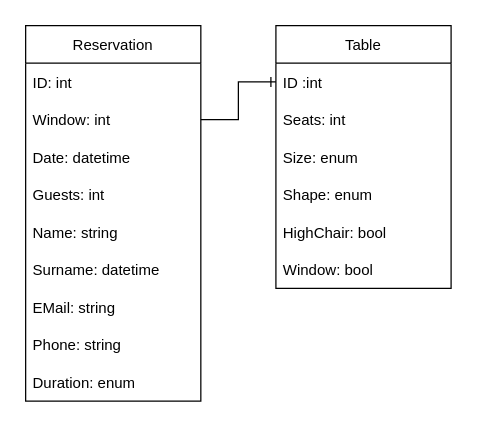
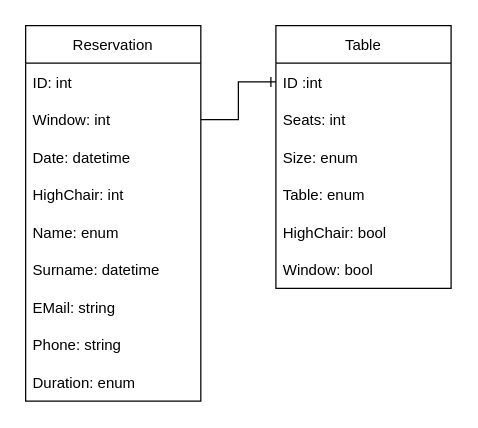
  <mxCell id="0" />
  <mxCell id="1" parent="0" />
  <mxCell id="2" value="Table" style="swimlane;fontStyle=0;childLayout=stackLayout;horizontal=1;startSize=30;horizontalStack=0;resizeParent=1;resizeParentMax=0;resizeLast=0;collapsible=1;marginBottom=0;" vertex="1" parent="1"><mxGeometry x="220" y="20" width="140" height="210" as="geometry" /></mxCell>
  <mxCell id="3" value="ID :int" style="text;strokeColor=none;fillColor=none;align=left;verticalAlign=middle;spacingLeft=4;spacingRight=4;overflow=hidden;points=[[0,0.5],[1,0.5]];portConstraint=eastwest;rotatable=0;" vertex="1" parent="2"><mxGeometry y="30" width="140" height="30" as="geometry" /></mxCell>
  <mxCell id="4" value="Seats: int" style="text;strokeColor=none;fillColor=none;align=left;verticalAlign=middle;spacingLeft=4;spacingRight=4;overflow=hidden;points=[[0,0.5],[1,0.5]];portConstraint=eastwest;rotatable=0;" vertex="1" parent="2"><mxGeometry y="60" width="140" height="30" as="geometry" /></mxCell>
  <mxCell id="5" value="Size: enum" style="text;strokeColor=none;fillColor=none;align=left;verticalAlign=middle;spacingLeft=4;spacingRight=4;overflow=hidden;points=[[0,0.5],[1,0.5]];portConstraint=eastwest;rotatable=0;" vertex="1" parent="2"><mxGeometry y="90" width="140" height="30" as="geometry" /></mxCell>
- <mxCell id="6" value="Shape: enum" style="text;strokeColor=none;fillColor=none;align=left;verticalAlign=middle;spacingLeft=4;spacingRight=4;overflow=hidden;points=[[0,0.5],[1,0.5]];portConstraint=eastwest;rotatable=0;" vertex="1" parent="2"><mxGeometry y="120" width="140" height="30" as="geometry" /></mxCell>
+ <mxCell id="6" value="Table: enum" style="text;strokeColor=none;fillColor=none;align=left;verticalAlign=middle;spacingLeft=4;spacingRight=4;overflow=hidden;points=[[0,0.5],[1,0.5]];portConstraint=eastwest;rotatable=0;" vertex="1" parent="2"><mxGeometry y="120" width="140" height="30" as="geometry" /></mxCell>
  <mxCell id="7" value="HighChair: bool" style="text;strokeColor=none;fillColor=none;align=left;verticalAlign=middle;spacingLeft=4;spacingRight=4;overflow=hidden;points=[[0,0.5],[1,0.5]];portConstraint=eastwest;rotatable=0;" vertex="1" parent="2"><mxGeometry y="150" width="140" height="30" as="geometry" /></mxCell>
  <mxCell id="8" value="Window: bool" style="text;strokeColor=none;fillColor=none;align=left;verticalAlign=middle;spacingLeft=4;spacingRight=4;overflow=hidden;points=[[0,0.5],[1,0.5]];portConstraint=eastwest;rotatable=0;" vertex="1" parent="2"><mxGeometry y="180" width="140" height="30" as="geometry" /></mxCell>
  <mxCell id="9" value="Reservation" style="swimlane;fontStyle=0;childLayout=stackLayout;horizontal=1;startSize=30;horizontalStack=0;resizeParent=1;resizeParentMax=0;resizeLast=0;collapsible=1;marginBottom=0;" vertex="1" parent="1"><mxGeometry x="20" y="20" width="140" height="300" as="geometry" /></mxCell>
  <mxCell id="10" value="ID: int" style="text;strokeColor=none;fillColor=none;align=left;verticalAlign=middle;spacingLeft=4;spacingRight=4;overflow=hidden;points=[[0,0.5],[1,0.5]];portConstraint=eastwest;rotatable=0;" vertex="1" parent="9"><mxGeometry y="30" width="140" height="30" as="geometry" /></mxCell>
  <mxCell id="11" value="Window: int" style="text;strokeColor=none;fillColor=none;align=left;verticalAlign=middle;spacingLeft=4;spacingRight=4;overflow=hidden;points=[[0,0.5],[1,0.5]];portConstraint=eastwest;rotatable=0;" vertex="1" parent="9"><mxGeometry y="60" width="140" height="30" as="geometry" /></mxCell>
  <mxCell id="12" value="Date: datetime" style="text;strokeColor=none;fillColor=none;align=left;verticalAlign=middle;spacingLeft=4;spacingRight=4;overflow=hidden;points=[[0,0.5],[1,0.5]];portConstraint=eastwest;rotatable=0;" vertex="1" parent="9"><mxGeometry y="90" width="140" height="30" as="geometry" /></mxCell>
- <mxCell id="13" value="Guests: int" style="text;strokeColor=none;fillColor=none;align=left;verticalAlign=middle;spacingLeft=4;spacingRight=4;overflow=hidden;points=[[0,0.5],[1,0.5]];portConstraint=eastwest;rotatable=0;" vertex="1" parent="9"><mxGeometry y="120" width="140" height="30" as="geometry" /></mxCell>
- <mxCell id="14" value="Name: string" style="text;strokeColor=none;fillColor=none;align=left;verticalAlign=middle;spacingLeft=4;spacingRight=4;overflow=hidden;points=[[0,0.5],[1,0.5]];portConstraint=eastwest;rotatable=0;" vertex="1" parent="9"><mxGeometry y="150" width="140" height="30" as="geometry" /></mxCell>
+ <mxCell id="13" value="HighChair: int" style="text;strokeColor=none;fillColor=none;align=left;verticalAlign=middle;spacingLeft=4;spacingRight=4;overflow=hidden;points=[[0,0.5],[1,0.5]];portConstraint=eastwest;rotatable=0;" vertex="1" parent="9"><mxGeometry y="120" width="140" height="30" as="geometry" /></mxCell>
+ <mxCell id="14" value="Name: enum" style="text;strokeColor=none;fillColor=none;align=left;verticalAlign=middle;spacingLeft=4;spacingRight=4;overflow=hidden;points=[[0,0.5],[1,0.5]];portConstraint=eastwest;rotatable=0;" vertex="1" parent="9"><mxGeometry y="150" width="140" height="30" as="geometry" /></mxCell>
  <mxCell id="15" value="Surname: datetime" style="text;strokeColor=none;fillColor=none;align=left;verticalAlign=middle;spacingLeft=4;spacingRight=4;overflow=hidden;points=[[0,0.5],[1,0.5]];portConstraint=eastwest;rotatable=0;" vertex="1" parent="9"><mxGeometry y="180" width="140" height="30" as="geometry" /></mxCell>
  <mxCell id="16" value="EMail: string" style="text;strokeColor=none;fillColor=none;align=left;verticalAlign=middle;spacingLeft=4;spacingRight=4;overflow=hidden;points=[[0,0.5],[1,0.5]];portConstraint=eastwest;rotatable=0;" vertex="1" parent="9"><mxGeometry y="210" width="140" height="30" as="geometry" /></mxCell>
  <mxCell id="17" value="Phone: string" style="text;strokeColor=none;fillColor=none;align=left;verticalAlign=middle;spacingLeft=4;spacingRight=4;overflow=hidden;points=[[0,0.5],[1,0.5]];portConstraint=eastwest;rotatable=0;" vertex="1" parent="9"><mxGeometry y="240" width="140" height="30" as="geometry" /></mxCell>
  <mxCell id="18" value="Duration: enum" style="text;strokeColor=none;fillColor=none;align=left;verticalAlign=middle;spacingLeft=4;spacingRight=4;overflow=hidden;points=[[0,0.5],[1,0.5]];portConstraint=eastwest;rotatable=0;" vertex="1" parent="9"><mxGeometry y="270" width="140" height="30" as="geometry" /></mxCell>
  <mxCell id="19" value="" style="edgeStyle=entityRelationEdgeStyle;fontSize=12;html=1;endArrow=ERone;endFill=1;rounded=0;entryX=0;entryY=0.5;entryDx=0;entryDy=0;exitX=1;exitY=0.5;exitDx=0;exitDy=0;" edge="1" parent="1" source="11" target="3"><mxGeometry width="100" height="100" relative="1" as="geometry"><mxPoint x="150" y="460" as="sourcePoint" /><mxPoint x="250" y="360" as="targetPoint" /></mxGeometry></mxCell>
